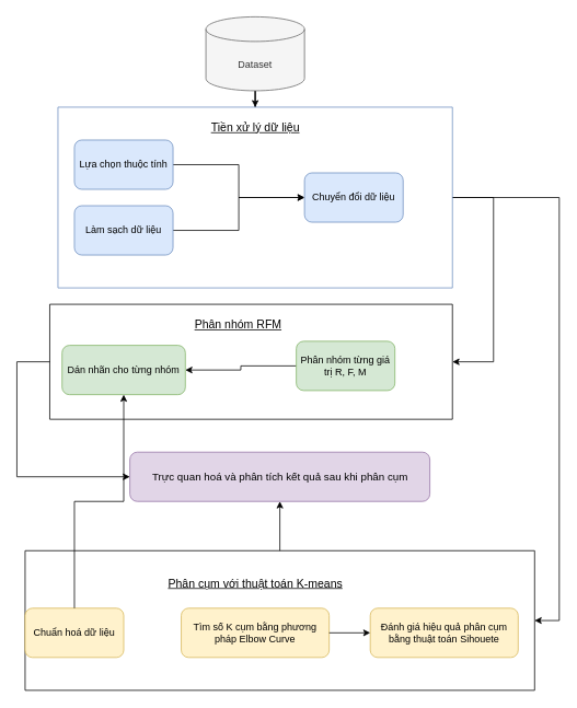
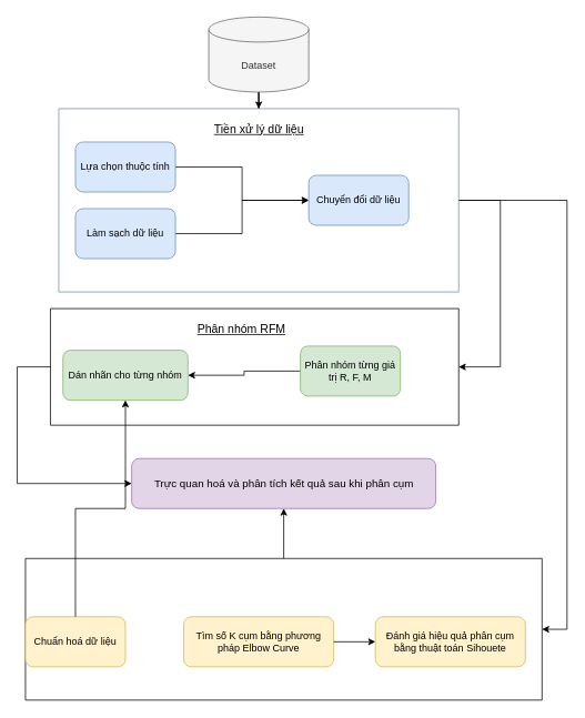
  <mxCell id="0" />
  <mxCell id="1" parent="0" />
  <mxCell id="2" style="edgeStyle=orthogonalEdgeStyle;rounded=0;orthogonalLoop=1;jettySize=auto;html=1;entryX=0.5;entryY=0;entryDx=0;entryDy=0;" edge="1" parent="1" source="3" target="13"><mxGeometry relative="1" as="geometry" /></mxCell>
  <mxCell id="3" value="Dataset" style="shape=cylinder3;whiteSpace=wrap;html=1;boundedLbl=1;backgroundOutline=1;size=15;fillColor=#f5f5f5;fontColor=#333333;strokeColor=#666666;" vertex="1" parent="1"><mxGeometry x="250" y="20" width="120" height="90" as="geometry" /></mxCell>
  <mxCell id="4" style="edgeStyle=orthogonalEdgeStyle;rounded=0;orthogonalLoop=1;jettySize=auto;html=1;" edge="1" parent="1" source="5" target="8"><mxGeometry relative="1" as="geometry" /></mxCell>
  <mxCell id="5" value="Lựa chọn thuộc tính" style="rounded=1;whiteSpace=wrap;html=1;fillColor=#dae8fc;strokeColor=#6c8ebf;" vertex="1" parent="1"><mxGeometry x="90" y="170" width="120" height="60" as="geometry" /></mxCell>
  <mxCell id="6" style="edgeStyle=orthogonalEdgeStyle;rounded=0;orthogonalLoop=1;jettySize=auto;html=1;entryX=0;entryY=0.5;entryDx=0;entryDy=0;" edge="1" parent="1" source="7" target="8"><mxGeometry relative="1" as="geometry" /></mxCell>
  <mxCell id="7" value="Làm sạch dữ liệu" style="rounded=1;whiteSpace=wrap;html=1;fillColor=#dae8fc;strokeColor=#6c8ebf;" vertex="1" parent="1"><mxGeometry x="90" y="250" width="120" height="60" as="geometry" /></mxCell>
  <mxCell id="8" value="Chuyển đổi dữ liệu" style="rounded=1;whiteSpace=wrap;html=1;fillColor=#dae8fc;strokeColor=#6c8ebf;" vertex="1" parent="1"><mxGeometry x="370" y="210" width="120" height="60" as="geometry" /></mxCell>
  <mxCell id="9" value="&lt;u&gt;&lt;font style=&quot;font-size: 14px;&quot;&gt;Tiền xử lý dữ liệu&lt;/font&gt;&lt;/u&gt;" style="text;html=1;align=center;verticalAlign=middle;resizable=0;points=[];autosize=1;strokeColor=none;fillColor=none;" vertex="1" parent="1"><mxGeometry x="245" y="140" width="130" height="30" as="geometry" /></mxCell>
  <mxCell id="10" value="&lt;u&gt;&lt;font style=&quot;font-size: 14px;&quot;&gt;Phân nhóm RFM&lt;/font&gt;&lt;/u&gt;" style="text;html=1;align=center;verticalAlign=middle;resizable=0;points=[];autosize=1;strokeColor=none;fillColor=none;" vertex="1" parent="1"><mxGeometry x="224" y="380" width="130" height="30" as="geometry" /></mxCell>
  <mxCell id="11" style="edgeStyle=orthogonalEdgeStyle;rounded=0;orthogonalLoop=1;jettySize=auto;html=1;entryX=1;entryY=0.5;entryDx=0;entryDy=0;" edge="1" parent="1" source="13" target="15"><mxGeometry relative="1" as="geometry"><Array as="points"><mxPoint x="600" y="240" /><mxPoint x="600" y="440" /></Array></mxGeometry></mxCell>
  <mxCell id="12" style="edgeStyle=orthogonalEdgeStyle;rounded=0;orthogonalLoop=1;jettySize=auto;html=1;entryX=1;entryY=0.5;entryDx=0;entryDy=0;" edge="1" parent="1" source="13" target="20"><mxGeometry relative="1" as="geometry"><Array as="points"><mxPoint x="680" y="240" /><mxPoint x="680" y="755" /></Array></mxGeometry></mxCell>
  <mxCell id="13" value="" style="swimlane;startSize=0;fillColor=#dae8fc;strokeColor=#6c8ebf;" vertex="1" parent="1"><mxGeometry x="70" y="130" width="480" height="220" as="geometry" /></mxCell>
  <mxCell id="14" style="edgeStyle=orthogonalEdgeStyle;rounded=0;orthogonalLoop=1;jettySize=auto;html=1;exitX=0;exitY=0.5;exitDx=0;exitDy=0;entryX=0;entryY=0.5;entryDx=0;entryDy=0;" edge="1" parent="1" source="15" target="27"><mxGeometry relative="1" as="geometry"><Array as="points"><mxPoint x="20" y="440" /><mxPoint x="20" y="580" /></Array></mxGeometry></mxCell>
  <mxCell id="15" value="" style="swimlane;startSize=0;" vertex="1" parent="1"><mxGeometry x="60" y="370" width="490" height="140" as="geometry" /></mxCell>
  <mxCell id="16" value="Dán nhãn cho từng nhóm" style="rounded=1;whiteSpace=wrap;html=1;fillColor=#d5e8d4;strokeColor=#82b366;" vertex="1" parent="15"><mxGeometry x="15" y="50" width="150" height="60" as="geometry" /></mxCell>
  <mxCell id="17" style="edgeStyle=orthogonalEdgeStyle;rounded=0;orthogonalLoop=1;jettySize=auto;html=1;entryX=1;entryY=0.5;entryDx=0;entryDy=0;" edge="1" parent="15" source="18" target="16"><mxGeometry relative="1" as="geometry" /></mxCell>
  <mxCell id="18" value="Phân nhóm từng giá trị R, F, M" style="rounded=1;whiteSpace=wrap;html=1;fillColor=#d5e8d4;strokeColor=#82b366;" vertex="1" parent="15"><mxGeometry x="300" y="45" width="120" height="60" as="geometry" /></mxCell>
  <mxCell id="19" style="edgeStyle=orthogonalEdgeStyle;rounded=0;orthogonalLoop=1;jettySize=auto;html=1;entryX=0.5;entryY=1;entryDx=0;entryDy=0;" edge="1" parent="1" source="20" target="27"><mxGeometry relative="1" as="geometry" /></mxCell>
  <mxCell id="20" value="" style="swimlane;startSize=0;" vertex="1" parent="1"><mxGeometry x="30" y="670" width="620" height="170" as="geometry" /></mxCell>
- <mxCell id="21" value="&lt;u&gt;&lt;font style=&quot;font-size: 14px;&quot;&gt;Phân cụm với thuật toán K-means&lt;/font&gt;&lt;/u&gt;" style="text;html=1;align=center;verticalAlign=middle;resizable=0;points=[];autosize=1;strokeColor=none;fillColor=none;" vertex="1" parent="20"><mxGeometry x="160" y="25" width="240" height="30" as="geometry" /></mxCell>
  <mxCell id="22" value="Chuẩn hoá dữ liệu" style="rounded=1;whiteSpace=wrap;html=1;fillColor=#fff2cc;strokeColor=#d6b656;" vertex="1" parent="20"><mxGeometry y="70" width="120" height="60" as="geometry" /></mxCell>
  <mxCell id="23" value="Tìm số K cụm bằng phương pháp Elbow Curve" style="rounded=1;whiteSpace=wrap;html=1;fillColor=#fff2cc;strokeColor=#d6b656;" vertex="1" parent="20"><mxGeometry x="190" y="70" width="180" height="60" as="geometry" /></mxCell>
  <mxCell id="24" style="edgeStyle=orthogonalEdgeStyle;rounded=0;orthogonalLoop=1;jettySize=auto;html=1;" edge="1" parent="20" source="22" target="16"><mxGeometry relative="1" as="geometry" /></mxCell>
  <mxCell id="25" value="Đánh giá hiệu quả phân cụm bằng thuật toán Sihouete" style="rounded=1;whiteSpace=wrap;html=1;fillColor=#fff2cc;strokeColor=#d6b656;" vertex="1" parent="20"><mxGeometry x="420" y="70" width="180" height="60" as="geometry" /></mxCell>
  <mxCell id="26" style="edgeStyle=orthogonalEdgeStyle;rounded=0;orthogonalLoop=1;jettySize=auto;html=1;" edge="1" parent="20" source="23" target="25"><mxGeometry relative="1" as="geometry" /></mxCell>
  <mxCell id="27" value="&lt;font style=&quot;font-size: 13px;&quot;&gt;Trực quan hoá và phân tích kết quả sau khi phân cụm&lt;/font&gt;" style="rounded=1;whiteSpace=wrap;html=1;fillColor=#e1d5e7;strokeColor=#9673a6;" vertex="1" parent="1"><mxGeometry x="157.5" y="550" width="365" height="60" as="geometry" /></mxCell>
